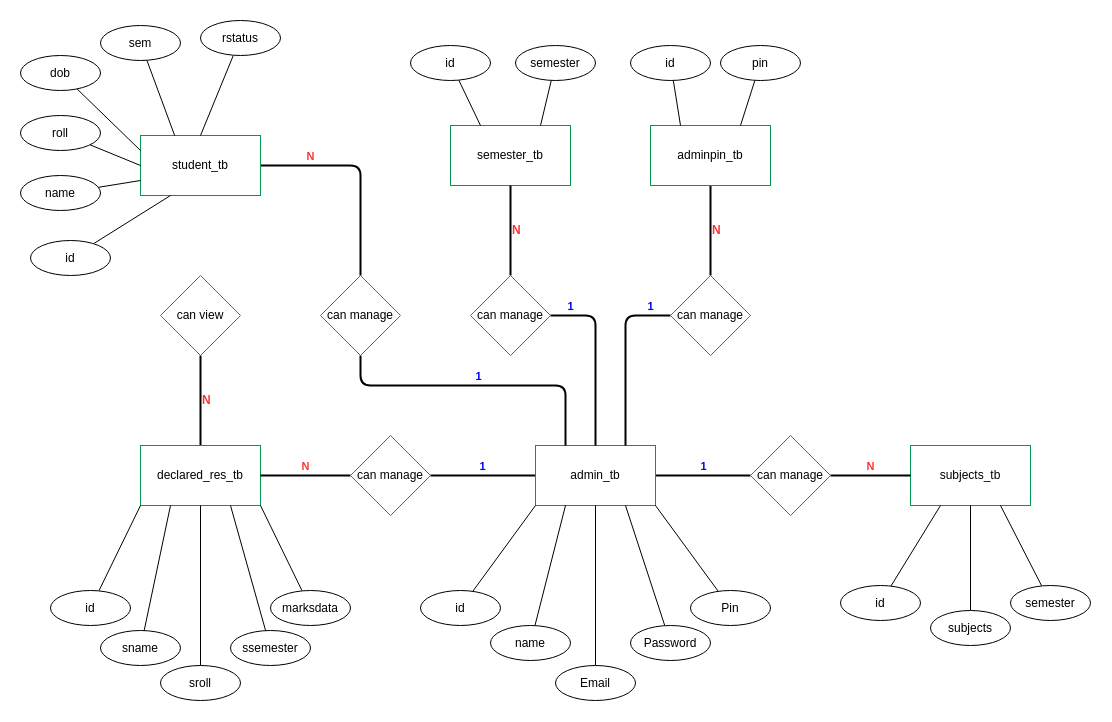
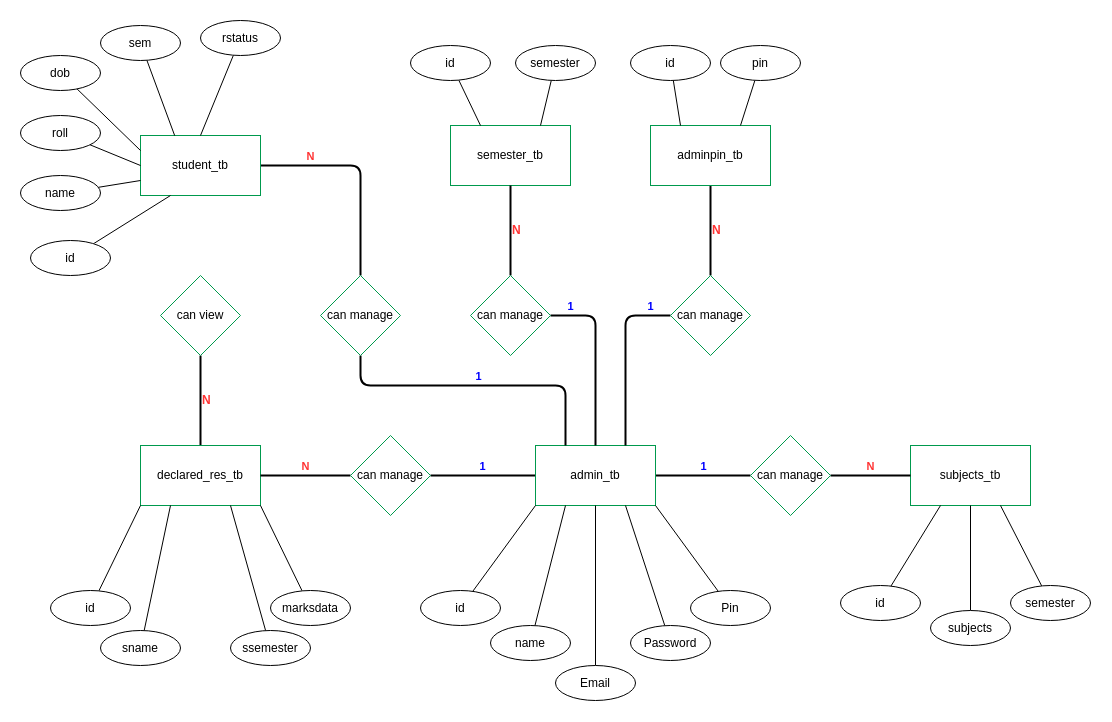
  <mxCell id="0" />
  <mxCell id="1" parent="0" />
  <mxCell id="2" value="subjects_tb" style="rounded=0;whiteSpace=wrap;html=1;strokeColor=#00994D;" vertex="1" parent="1"><mxGeometry x="910" y="445" width="120" height="60" as="geometry" /></mxCell>
  <mxCell id="3" value="N" style="edgeStyle=none;orthogonalLoop=1;jettySize=auto;html=1;entryX=0.5;entryY=0;entryDx=0;entryDy=0;endArrow=none;endFill=0;strokeWidth=2;rounded=1;labelPosition=right;verticalLabelPosition=middle;align=left;verticalAlign=middle;fontColor=#FF3333;fontSize=12;fontStyle=1" edge="1" parent="1" source="4" target="22"><mxGeometry relative="1" as="geometry" /></mxCell>
  <mxCell id="4" value="adminpin_tb" style="rounded=0;whiteSpace=wrap;html=1;strokeColor=#00994D;" vertex="1" parent="1"><mxGeometry x="650" y="125" width="120" height="60" as="geometry" /></mxCell>
  <mxCell id="5" value="1" style="edgeStyle=none;orthogonalLoop=1;jettySize=auto;html=1;entryX=1;entryY=0.5;entryDx=0;entryDy=0;endArrow=none;endFill=0;strokeWidth=2;rounded=1;labelPosition=center;verticalLabelPosition=top;align=center;verticalAlign=bottom;fontColor=#0000FF;fontStyle=1" edge="1" parent="1" source="7" target="15"><mxGeometry relative="1" as="geometry" /></mxCell>
  <mxCell id="6" value="1" style="edgeStyle=none;orthogonalLoop=1;jettySize=auto;html=1;entryX=0;entryY=0.5;entryDx=0;entryDy=0;endArrow=none;endFill=0;strokeWidth=2;rounded=1;labelPosition=center;verticalLabelPosition=top;align=center;verticalAlign=bottom;fontColor=#0000FF;fontStyle=1" edge="1" parent="1" source="7" target="17"><mxGeometry relative="1" as="geometry" /></mxCell>
  <mxCell id="7" value="admin_tb" style="rounded=0;whiteSpace=wrap;html=1;strokeColor=#00994D;" vertex="1" parent="1"><mxGeometry x="535" y="445" width="120" height="60" as="geometry" /></mxCell>
  <mxCell id="8" value="semester_tb" style="rounded=0;whiteSpace=wrap;html=1;strokeColor=#00994D;" vertex="1" parent="1"><mxGeometry x="450" y="125" width="120" height="60" as="geometry" /></mxCell>
  <mxCell id="9" value="N" style="edgeStyle=orthogonalEdgeStyle;orthogonalLoop=1;jettySize=auto;html=1;entryX=0.5;entryY=0;entryDx=0;entryDy=0;endArrow=none;endFill=0;strokeWidth=2;rounded=1;labelPosition=center;verticalLabelPosition=top;align=center;verticalAlign=bottom;fontStyle=1;fontColor=#FF3333;" edge="1" parent="1" source="10" target="24"><mxGeometry x="-0.524" relative="1" as="geometry"><mxPoint as="offset" /></mxGeometry></mxCell>
  <mxCell id="10" value="student_tb" style="rounded=0;whiteSpace=wrap;html=1;strokeColor=#00994D;" vertex="1" parent="1"><mxGeometry x="140" y="135" width="120" height="60" as="geometry" /></mxCell>
  <mxCell id="11" value="N" style="edgeStyle=orthogonalEdgeStyle;orthogonalLoop=1;jettySize=auto;html=1;entryX=0.5;entryY=0;entryDx=0;entryDy=0;endArrow=none;endFill=0;strokeWidth=2;rounded=1;labelPosition=right;verticalLabelPosition=middle;align=left;verticalAlign=middle;fontColor=#FF3333;fontSize=12;fontStyle=1" edge="1" parent="1" source="12" target="13"><mxGeometry relative="1" as="geometry" /></mxCell>
  <mxCell id="12" value="can view" style="rhombus;whiteSpace=wrap;html=1;strokeColor=#00994D;" vertex="1" parent="1"><mxGeometry x="160" y="275" width="80" height="80" as="geometry" /></mxCell>
  <mxCell id="13" value="declared_res_tb" style="rounded=0;whiteSpace=wrap;html=1;strokeColor=#00994D;" vertex="1" parent="1"><mxGeometry x="140" y="445" width="120" height="60" as="geometry" /></mxCell>
  <mxCell id="14" value="N" style="edgeStyle=none;orthogonalLoop=1;jettySize=auto;html=1;entryX=1;entryY=0.5;entryDx=0;entryDy=0;endArrow=none;endFill=0;strokeWidth=2;rounded=1;labelPosition=center;verticalLabelPosition=top;align=center;verticalAlign=bottom;fontStyle=1;fontColor=#FF3333;" edge="1" parent="1" source="15" target="13"><mxGeometry relative="1" as="geometry" /></mxCell>
  <mxCell id="15" value="can manage" style="rhombus;whiteSpace=wrap;html=1;strokeColor=#00994D;" vertex="1" parent="1"><mxGeometry x="350" y="435" width="80" height="80" as="geometry" /></mxCell>
  <mxCell id="16" value="N" style="edgeStyle=none;orthogonalLoop=1;jettySize=auto;html=1;entryX=0;entryY=0.5;entryDx=0;entryDy=0;endArrow=none;endFill=0;strokeWidth=2;rounded=1;labelPosition=center;verticalLabelPosition=top;align=center;verticalAlign=bottom;fontStyle=1;fontColor=#FF3333;" edge="1" parent="1" source="17" target="2"><mxGeometry relative="1" as="geometry" /></mxCell>
  <mxCell id="17" value="can manage" style="rhombus;whiteSpace=wrap;html=1;strokeColor=#00994D;" vertex="1" parent="1"><mxGeometry x="750" y="435" width="80" height="80" as="geometry" /></mxCell>
  <mxCell id="18" value="N" style="edgeStyle=none;orthogonalLoop=1;jettySize=auto;html=1;entryX=0.5;entryY=1;entryDx=0;entryDy=0;endArrow=none;endFill=0;strokeWidth=2;rounded=1;labelPosition=right;verticalLabelPosition=middle;align=left;verticalAlign=middle;fontColor=#FF3333;fontSize=12;fontStyle=1" edge="1" parent="1" source="20" target="8"><mxGeometry relative="1" as="geometry"><Array as="points"><mxPoint x="510" y="225" /></Array></mxGeometry></mxCell>
  <mxCell id="19" value="1" style="edgeStyle=orthogonalEdgeStyle;rounded=1;orthogonalLoop=1;jettySize=auto;html=1;entryX=0.5;entryY=0;entryDx=0;entryDy=0;endArrow=none;endFill=0;strokeWidth=2;labelPosition=center;verticalLabelPosition=top;align=center;verticalAlign=bottom;fontColor=#0000FF;fontStyle=1" edge="1" parent="1" source="20" target="7"><mxGeometry x="-0.771" relative="1" as="geometry"><Array as="points"><mxPoint x="595" y="315" /></Array><mxPoint as="offset" /></mxGeometry></mxCell>
  <mxCell id="20" value="can manage" style="rhombus;whiteSpace=wrap;html=1;strokeColor=#00994D;" vertex="1" parent="1"><mxGeometry x="470" y="275" width="80" height="80" as="geometry" /></mxCell>
  <mxCell id="21" value="1" style="edgeStyle=orthogonalEdgeStyle;orthogonalLoop=1;jettySize=auto;html=1;entryX=0.75;entryY=0;entryDx=0;entryDy=0;endArrow=none;endFill=0;strokeWidth=2;rounded=1;labelPosition=center;verticalLabelPosition=top;align=center;verticalAlign=bottom;fontColor=#0000FF;fontStyle=1" edge="1" parent="1" source="22" target="7"><mxGeometry x="-0.771" relative="1" as="geometry"><Array as="points"><mxPoint x="625" y="315" /></Array><mxPoint as="offset" /></mxGeometry></mxCell>
  <mxCell id="22" value="can manage" style="rhombus;whiteSpace=wrap;html=1;strokeColor=#00994D;" vertex="1" parent="1"><mxGeometry x="670" y="275" width="80" height="80" as="geometry" /></mxCell>
  <mxCell id="23" value="1" style="edgeStyle=orthogonalEdgeStyle;orthogonalLoop=1;jettySize=auto;html=1;entryX=0.25;entryY=0;entryDx=0;entryDy=0;endArrow=none;endFill=0;strokeWidth=2;rounded=1;labelPosition=center;verticalLabelPosition=top;align=center;verticalAlign=bottom;fontColor=#0000FF;fontStyle=1" edge="1" parent="1" source="24" target="7"><mxGeometry relative="1" as="geometry"><Array as="points"><mxPoint x="360" y="385" /><mxPoint x="565" y="385" /></Array></mxGeometry></mxCell>
  <mxCell id="24" value="can manage" style="rhombus;whiteSpace=wrap;html=1;strokeColor=#00994D;" vertex="1" parent="1"><mxGeometry x="320" y="275" width="80" height="80" as="geometry" /></mxCell>
  <mxCell id="25" style="rounded=0;orthogonalLoop=1;jettySize=auto;html=1;entryX=0;entryY=1;entryDx=0;entryDy=0;endArrow=none;endFill=0;" edge="1" parent="1" source="26" target="7"><mxGeometry relative="1" as="geometry" /></mxCell>
  <mxCell id="26" value="id" style="ellipse;whiteSpace=wrap;html=1;" vertex="1" parent="1"><mxGeometry x="420" y="590" width="80" height="35" as="geometry" /></mxCell>
  <mxCell id="27" style="rounded=0;orthogonalLoop=1;jettySize=auto;html=1;entryX=0.25;entryY=1;entryDx=0;entryDy=0;endArrow=none;endFill=0;" edge="1" parent="1" source="28" target="7"><mxGeometry relative="1" as="geometry" /></mxCell>
  <mxCell id="28" value="name&lt;span style=&quot;color: rgba(0 , 0 , 0 , 0) ; font-family: monospace ; font-size: 0px&quot;&gt;%3CmxGraphModel%3E%3Croot%3E%3CmxCell%20id%3D%220%22%2F%3E%3CmxCell%20id%3D%221%22%20parent%3D%220%22%2F%3E%3CmxCell%20id%3D%222%22%20value%3D%22id%22%20style%3D%22ellipse%3BwhiteSpace%3Dwrap%3Bhtml%3D1%3B%22%20vertex%3D%221%22%20parent%3D%221%22%3E%3CmxGeometry%20x%3D%22410%22%20y%3D%22585%22%20width%3D%2280%22%20height%3D%2235%22%20as%3D%22geometry%22%2F%3E%3C%2FmxCell%3E%3C%2Froot%3E%3C%2FmxGraphModel%3E&lt;/span&gt;" style="ellipse;whiteSpace=wrap;html=1;" vertex="1" parent="1"><mxGeometry x="490" y="625" width="80" height="35" as="geometry" /></mxCell>
  <mxCell id="29" style="rounded=0;orthogonalLoop=1;jettySize=auto;html=1;entryX=0.5;entryY=1;entryDx=0;entryDy=0;endArrow=none;endFill=0;" edge="1" parent="1" source="30" target="7"><mxGeometry relative="1" as="geometry" /></mxCell>
  <mxCell id="30" value="Email" style="ellipse;whiteSpace=wrap;html=1;" vertex="1" parent="1"><mxGeometry x="555" y="665" width="80" height="35" as="geometry" /></mxCell>
  <mxCell id="31" style="rounded=0;orthogonalLoop=1;jettySize=auto;html=1;entryX=0.75;entryY=1;entryDx=0;entryDy=0;endArrow=none;endFill=0;" edge="1" parent="1" source="32" target="7"><mxGeometry relative="1" as="geometry" /></mxCell>
  <mxCell id="32" value="Password" style="ellipse;whiteSpace=wrap;html=1;" vertex="1" parent="1"><mxGeometry x="630" y="625" width="80" height="35" as="geometry" /></mxCell>
  <mxCell id="33" style="rounded=0;orthogonalLoop=1;jettySize=auto;html=1;entryX=1;entryY=1;entryDx=0;entryDy=0;endArrow=none;endFill=0;" edge="1" parent="1" source="34" target="7"><mxGeometry relative="1" as="geometry" /></mxCell>
  <mxCell id="34" value="Pin" style="ellipse;whiteSpace=wrap;html=1;" vertex="1" parent="1"><mxGeometry x="690" y="590" width="80" height="35" as="geometry" /></mxCell>
  <mxCell id="35" style="edgeStyle=none;rounded=0;orthogonalLoop=1;jettySize=auto;html=1;entryX=0;entryY=1;entryDx=0;entryDy=0;endArrow=none;endFill=0;" edge="1" parent="1" source="36" target="13"><mxGeometry relative="1" as="geometry" /></mxCell>
  <mxCell id="36" value="id" style="ellipse;whiteSpace=wrap;html=1;" vertex="1" parent="1"><mxGeometry x="50" y="590" width="80" height="35" as="geometry" /></mxCell>
  <mxCell id="37" style="edgeStyle=none;rounded=0;orthogonalLoop=1;jettySize=auto;html=1;entryX=0.25;entryY=1;entryDx=0;entryDy=0;endArrow=none;endFill=0;" edge="1" parent="1" source="38" target="13"><mxGeometry relative="1" as="geometry" /></mxCell>
  <mxCell id="38" value="sname" style="ellipse;whiteSpace=wrap;html=1;" vertex="1" parent="1"><mxGeometry x="100" y="630" width="80" height="35" as="geometry" /></mxCell>
- <mxCell id="39" style="edgeStyle=none;rounded=0;orthogonalLoop=1;jettySize=auto;html=1;entryX=0.5;entryY=1;entryDx=0;entryDy=0;endArrow=none;endFill=0;" edge="1" parent="1" source="40" target="13"><mxGeometry relative="1" as="geometry" /></mxCell>
- <mxCell id="40" value="sroll" style="ellipse;whiteSpace=wrap;html=1;" vertex="1" parent="1"><mxGeometry x="160" y="665" width="80" height="35" as="geometry" /></mxCell>
  <mxCell id="41" style="edgeStyle=none;rounded=0;orthogonalLoop=1;jettySize=auto;html=1;entryX=0.75;entryY=1;entryDx=0;entryDy=0;endArrow=none;endFill=0;" edge="1" parent="1" source="42" target="13"><mxGeometry relative="1" as="geometry" /></mxCell>
  <mxCell id="42" value="ssemester" style="ellipse;whiteSpace=wrap;html=1;" vertex="1" parent="1"><mxGeometry x="230" y="630" width="80" height="35" as="geometry" /></mxCell>
  <mxCell id="43" style="edgeStyle=none;rounded=0;orthogonalLoop=1;jettySize=auto;html=1;entryX=1;entryY=1;entryDx=0;entryDy=0;endArrow=none;endFill=0;" edge="1" parent="1" source="44" target="13"><mxGeometry relative="1" as="geometry" /></mxCell>
  <mxCell id="44" value="marksdata" style="ellipse;whiteSpace=wrap;html=1;" vertex="1" parent="1"><mxGeometry x="270" y="590" width="80" height="35" as="geometry" /></mxCell>
  <mxCell id="45" style="edgeStyle=none;rounded=0;orthogonalLoop=1;jettySize=auto;html=1;entryX=0.25;entryY=0;entryDx=0;entryDy=0;endArrow=none;endFill=0;" edge="1" parent="1" source="46" target="8"><mxGeometry relative="1" as="geometry" /></mxCell>
  <mxCell id="46" value="id" style="ellipse;whiteSpace=wrap;html=1;" vertex="1" parent="1"><mxGeometry x="410" y="45" width="80" height="35" as="geometry" /></mxCell>
  <mxCell id="47" style="edgeStyle=none;rounded=0;orthogonalLoop=1;jettySize=auto;html=1;entryX=0.75;entryY=0;entryDx=0;entryDy=0;endArrow=none;endFill=0;" edge="1" parent="1" source="48" target="8"><mxGeometry relative="1" as="geometry" /></mxCell>
  <mxCell id="48" value="semester" style="ellipse;whiteSpace=wrap;html=1;" vertex="1" parent="1"><mxGeometry x="515" y="45" width="80" height="35" as="geometry" /></mxCell>
  <mxCell id="49" style="edgeStyle=none;rounded=0;orthogonalLoop=1;jettySize=auto;html=1;entryX=0.25;entryY=1;entryDx=0;entryDy=0;endArrow=none;endFill=0;" edge="1" parent="1" source="50" target="2"><mxGeometry relative="1" as="geometry" /></mxCell>
  <mxCell id="50" value="id" style="ellipse;whiteSpace=wrap;html=1;" vertex="1" parent="1"><mxGeometry x="840" y="585" width="80" height="35" as="geometry" /></mxCell>
  <mxCell id="51" style="edgeStyle=none;rounded=0;orthogonalLoop=1;jettySize=auto;html=1;entryX=0.5;entryY=1;entryDx=0;entryDy=0;endArrow=none;endFill=0;" edge="1" parent="1" source="52" target="2"><mxGeometry relative="1" as="geometry" /></mxCell>
  <mxCell id="52" value="subjects" style="ellipse;whiteSpace=wrap;html=1;" vertex="1" parent="1"><mxGeometry x="930" y="610" width="80" height="35" as="geometry" /></mxCell>
  <mxCell id="53" style="edgeStyle=none;rounded=0;orthogonalLoop=1;jettySize=auto;html=1;entryX=0.75;entryY=1;entryDx=0;entryDy=0;endArrow=none;endFill=0;" edge="1" parent="1" source="54" target="2"><mxGeometry relative="1" as="geometry" /></mxCell>
  <mxCell id="54" value="semester" style="ellipse;whiteSpace=wrap;html=1;" vertex="1" parent="1"><mxGeometry x="1010" y="585" width="80" height="35" as="geometry" /></mxCell>
  <mxCell id="55" style="edgeStyle=none;rounded=0;orthogonalLoop=1;jettySize=auto;html=1;entryX=0.75;entryY=0;entryDx=0;entryDy=0;endArrow=none;endFill=0;" edge="1" parent="1" source="56" target="4"><mxGeometry relative="1" as="geometry" /></mxCell>
  <mxCell id="56" value="pin" style="ellipse;whiteSpace=wrap;html=1;" vertex="1" parent="1"><mxGeometry x="720" y="45" width="80" height="35" as="geometry" /></mxCell>
  <mxCell id="57" style="edgeStyle=none;rounded=0;orthogonalLoop=1;jettySize=auto;html=1;entryX=0.25;entryY=0;entryDx=0;entryDy=0;endArrow=none;endFill=0;" edge="1" parent="1" source="58" target="4"><mxGeometry relative="1" as="geometry" /></mxCell>
  <mxCell id="58" value="id" style="ellipse;whiteSpace=wrap;html=1;" vertex="1" parent="1"><mxGeometry x="630" y="45" width="80" height="35" as="geometry" /></mxCell>
  <mxCell id="59" style="edgeStyle=none;rounded=0;orthogonalLoop=1;jettySize=auto;html=1;entryX=0;entryY=0.75;entryDx=0;entryDy=0;endArrow=none;endFill=0;" edge="1" parent="1" source="60" target="10"><mxGeometry relative="1" as="geometry" /></mxCell>
  <mxCell id="60" value="name" style="ellipse;whiteSpace=wrap;html=1;" vertex="1" parent="1"><mxGeometry x="20" y="175" width="80" height="35" as="geometry" /></mxCell>
  <mxCell id="61" style="edgeStyle=none;rounded=0;orthogonalLoop=1;jettySize=auto;html=1;entryX=0;entryY=0.5;entryDx=0;entryDy=0;endArrow=none;endFill=0;" edge="1" parent="1" source="62" target="10"><mxGeometry relative="1" as="geometry" /></mxCell>
  <mxCell id="62" value="roll" style="ellipse;whiteSpace=wrap;html=1;" vertex="1" parent="1"><mxGeometry x="20" y="115" width="80" height="35" as="geometry" /></mxCell>
  <mxCell id="63" style="edgeStyle=none;rounded=0;orthogonalLoop=1;jettySize=auto;html=1;entryX=0.285;entryY=0.002;entryDx=0;entryDy=0;entryPerimeter=0;endArrow=none;endFill=0;" edge="1" parent="1" source="64" target="10"><mxGeometry relative="1" as="geometry" /></mxCell>
  <mxCell id="64" value="sem" style="ellipse;whiteSpace=wrap;html=1;" vertex="1" parent="1"><mxGeometry x="100" y="25" width="80" height="35" as="geometry" /></mxCell>
  <mxCell id="65" style="edgeStyle=none;rounded=0;orthogonalLoop=1;jettySize=auto;html=1;entryX=0.5;entryY=0;entryDx=0;entryDy=0;endArrow=none;endFill=0;" edge="1" parent="1" source="66" target="10"><mxGeometry relative="1" as="geometry" /></mxCell>
  <mxCell id="66" value="rstatus" style="ellipse;whiteSpace=wrap;html=1;" vertex="1" parent="1"><mxGeometry x="200" y="20" width="80" height="35" as="geometry" /></mxCell>
  <mxCell id="67" style="rounded=0;orthogonalLoop=1;jettySize=auto;html=1;entryX=0.25;entryY=1;entryDx=0;entryDy=0;endArrow=none;endFill=0;" edge="1" parent="1" source="68" target="10"><mxGeometry relative="1" as="geometry" /></mxCell>
  <mxCell id="68" value="id" style="ellipse;whiteSpace=wrap;html=1;" vertex="1" parent="1"><mxGeometry x="30" y="240" width="80" height="35" as="geometry" /></mxCell>
  <mxCell id="69" style="edgeStyle=none;rounded=0;orthogonalLoop=1;jettySize=auto;html=1;entryX=0;entryY=0.25;entryDx=0;entryDy=0;endArrow=none;endFill=0;" edge="1" parent="1" source="70" target="10"><mxGeometry relative="1" as="geometry" /></mxCell>
  <mxCell id="70" value="dob" style="ellipse;whiteSpace=wrap;html=1;" vertex="1" parent="1"><mxGeometry x="20" y="55" width="80" height="35" as="geometry" /></mxCell>
